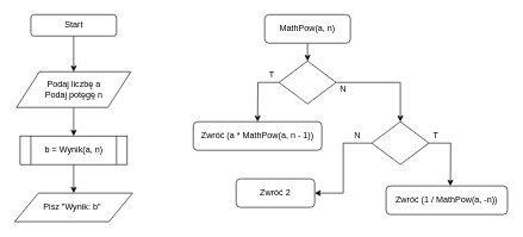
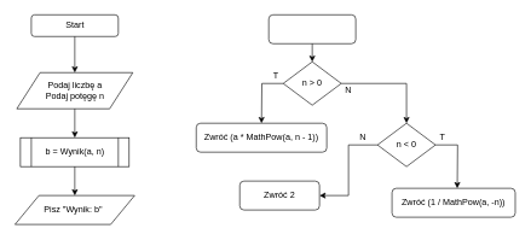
  <mxCell id="0" />
  <mxCell id="1" parent="0" />
  <mxCell id="2" value="" style="rounded=1;whiteSpace=wrap;html=1;" vertex="1" parent="1"><mxGeometry x="42.5" y="20" width="120" height="30" as="geometry" /></mxCell>
  <mxCell id="3" value="Start" style="text;html=1;strokeColor=none;fillColor=none;align=center;verticalAlign=middle;whiteSpace=wrap;rounded=0;" vertex="1" parent="1"><mxGeometry x="82.5" y="25" width="40" height="20" as="geometry" /></mxCell>
  <mxCell id="4" value="" style="shape=parallelogram;perimeter=parallelogramPerimeter;whiteSpace=wrap;html=1;" vertex="1" parent="1"><mxGeometry x="22.5" y="100" width="160" height="50" as="geometry" /></mxCell>
  <mxCell id="5" value="Podaj liczbę a&lt;br&gt;Podaj potęgę n" style="text;html=1;strokeColor=none;fillColor=none;align=center;verticalAlign=middle;whiteSpace=wrap;rounded=0;" vertex="1" parent="1"><mxGeometry x="42.5" y="105" width="120" height="40" as="geometry" /></mxCell>
  <mxCell id="6" value="" style="endArrow=classic;html=1;exitX=0.5;exitY=1;exitDx=0;exitDy=0;entryX=0.5;entryY=0;entryDx=0;entryDy=0;" edge="1" parent="1" source="2" target="4"><mxGeometry width="50" height="50" relative="1" as="geometry"><mxPoint x="92.5" y="310" as="sourcePoint" /><mxPoint x="132.5" y="90" as="targetPoint" /></mxGeometry></mxCell>
  <mxCell id="7" value="" style="shape=process;whiteSpace=wrap;html=1;backgroundOutline=1;" vertex="1" parent="1"><mxGeometry x="27.5" y="190" width="150" height="40" as="geometry" /></mxCell>
  <mxCell id="8" value="b = Wynik(a, n)" style="text;html=1;strokeColor=none;fillColor=none;align=center;verticalAlign=middle;whiteSpace=wrap;rounded=0;" vertex="1" parent="1"><mxGeometry x="47.5" y="200" width="110" height="20" as="geometry" /></mxCell>
  <mxCell id="9" value="" style="endArrow=classic;html=1;exitX=0.5;exitY=1;exitDx=0;exitDy=0;entryX=0.5;entryY=0;entryDx=0;entryDy=0;" edge="1" parent="1" source="4" target="7"><mxGeometry width="50" height="50" relative="1" as="geometry"><mxPoint x="92.5" y="310" as="sourcePoint" /><mxPoint x="142.5" y="260" as="targetPoint" /></mxGeometry></mxCell>
  <mxCell id="10" value="" style="shape=parallelogram;perimeter=parallelogramPerimeter;whiteSpace=wrap;html=1;" vertex="1" parent="1"><mxGeometry x="20" y="270" width="165" height="40" as="geometry" /></mxCell>
  <mxCell id="11" value="Pisz &quot;Wynik: b&quot;" style="text;html=1;strokeColor=none;fillColor=none;align=center;verticalAlign=middle;whiteSpace=wrap;rounded=0;" vertex="1" parent="1"><mxGeometry x="42.5" y="280" width="115" height="20" as="geometry" /></mxCell>
  <mxCell id="12" value="" style="endArrow=classic;html=1;exitX=0.5;exitY=1;exitDx=0;exitDy=0;entryX=0.5;entryY=0;entryDx=0;entryDy=0;" edge="1" parent="1" source="7" target="10"><mxGeometry width="50" height="50" relative="1" as="geometry"><mxPoint x="82.5" y="320" as="sourcePoint" /><mxPoint x="102.5" y="260" as="targetPoint" /></mxGeometry></mxCell>
  <mxCell id="13" value="" style="rounded=1;whiteSpace=wrap;html=1;" vertex="1" parent="1"><mxGeometry x="370" y="20" width="120" height="40" as="geometry" /></mxCell>
- <mxCell id="14" value="MathPow(a, n)" style="text;html=1;strokeColor=none;fillColor=none;align=center;verticalAlign=middle;whiteSpace=wrap;rounded=0;" vertex="1" parent="1"><mxGeometry x="380" y="30" width="100" height="20" as="geometry" /></mxCell>
  <mxCell id="15" value="" style="edgeStyle=orthogonalEdgeStyle;rounded=0;orthogonalLoop=1;jettySize=auto;html=1;entryX=0.5;entryY=0;entryDx=0;entryDy=0;" edge="1" parent="1" source="17" target="22"><mxGeometry relative="1" as="geometry"><mxPoint x="550" y="115" as="targetPoint" /></mxGeometry></mxCell>
  <mxCell id="16" value="" style="edgeStyle=orthogonalEdgeStyle;rounded=0;orthogonalLoop=1;jettySize=auto;html=1;" edge="1" parent="1" source="17"><mxGeometry relative="1" as="geometry"><mxPoint x="360" y="170" as="targetPoint" /></mxGeometry></mxCell>
  <mxCell id="17" value="" style="rhombus;whiteSpace=wrap;html=1;" vertex="1" parent="1"><mxGeometry x="390" y="85" width="80" height="60" as="geometry" /></mxCell>
  <mxCell id="18" value="" style="endArrow=classic;html=1;exitX=0.5;exitY=1;exitDx=0;exitDy=0;entryX=0.5;entryY=0;entryDx=0;entryDy=0;" edge="1" parent="1" source="13" target="17"><mxGeometry width="50" height="50" relative="1" as="geometry"><mxPoint x="250" y="320" as="sourcePoint" /><mxPoint x="300" y="270" as="targetPoint" /></mxGeometry></mxCell>
+ <mxCell id="19" value="n &amp;gt; 0" style="text;html=1;strokeColor=none;fillColor=none;align=center;verticalAlign=middle;whiteSpace=wrap;rounded=0;" vertex="1" parent="1"><mxGeometry x="410" y="105" width="40" height="20" as="geometry" /></mxCell>
  <mxCell id="20" value="" style="edgeStyle=orthogonalEdgeStyle;rounded=0;orthogonalLoop=1;jettySize=auto;html=1;" edge="1" parent="1" source="22"><mxGeometry relative="1" as="geometry"><mxPoint x="630" y="260" as="targetPoint" /></mxGeometry></mxCell>
  <mxCell id="21" value="" style="edgeStyle=orthogonalEdgeStyle;rounded=0;orthogonalLoop=1;jettySize=auto;html=1;" edge="1" parent="1" source="22"><mxGeometry relative="1" as="geometry"><mxPoint x="440" y="270" as="targetPoint" /><Array as="points"><mxPoint x="480" y="200" /><mxPoint x="480" y="270" /></Array></mxGeometry></mxCell>
  <mxCell id="22" value="" style="rhombus;whiteSpace=wrap;html=1;" vertex="1" parent="1"><mxGeometry x="520" y="170" width="80" height="60" as="geometry" /></mxCell>
+ <mxCell id="23" value="n &amp;lt; 0" style="text;html=1;strokeColor=none;fillColor=none;align=center;verticalAlign=middle;whiteSpace=wrap;rounded=0;" vertex="1" parent="1"><mxGeometry x="540" y="190" width="40" height="20" as="geometry" /></mxCell>
  <mxCell id="24" value="" style="rounded=1;whiteSpace=wrap;html=1;" vertex="1" parent="1"><mxGeometry x="270" y="170" width="180" height="40" as="geometry" /></mxCell>
  <mxCell id="25" value="" style="rounded=1;whiteSpace=wrap;html=1;" vertex="1" parent="1"><mxGeometry x="540" y="260" width="170" height="40" as="geometry" /></mxCell>
  <mxCell id="26" value="Zwróć (1 / MathPow(a, -n))" style="text;html=1;strokeColor=none;fillColor=none;align=center;verticalAlign=middle;whiteSpace=wrap;rounded=0;" vertex="1" parent="1"><mxGeometry x="550" y="270" width="150" height="20" as="geometry" /></mxCell>
  <mxCell id="27" value="N" style="text;html=1;strokeColor=none;fillColor=none;align=center;verticalAlign=middle;whiteSpace=wrap;rounded=0;" vertex="1" parent="1"><mxGeometry x="460" y="115" width="40" height="20" as="geometry" /></mxCell>
  <mxCell id="28" value="T" style="text;html=1;strokeColor=none;fillColor=none;align=center;verticalAlign=middle;whiteSpace=wrap;rounded=0;" vertex="1" parent="1"><mxGeometry x="590" y="180" width="40" height="20" as="geometry" /></mxCell>
  <mxCell id="29" value="Zwróć (a * MathPow(a, n - 1))" style="text;html=1;strokeColor=none;fillColor=none;align=center;verticalAlign=middle;whiteSpace=wrap;rounded=0;" vertex="1" parent="1"><mxGeometry x="280" y="180" width="160" height="20" as="geometry" /></mxCell>
  <mxCell id="30" value="" style="rounded=1;whiteSpace=wrap;html=1;" vertex="1" parent="1"><mxGeometry x="330" y="250" width="110" height="40" as="geometry" /></mxCell>
  <mxCell id="31" value="Zwróć 2" style="text;html=1;strokeColor=none;fillColor=none;align=center;verticalAlign=middle;whiteSpace=wrap;rounded=0;" vertex="1" parent="1"><mxGeometry x="360" y="260" width="50" height="20" as="geometry" /></mxCell>
  <mxCell id="32" value="T" style="text;html=1;strokeColor=none;fillColor=none;align=center;verticalAlign=middle;whiteSpace=wrap;rounded=0;" vertex="1" parent="1"><mxGeometry x="360" y="95" width="40" height="20" as="geometry" /></mxCell>
  <mxCell id="33" value="N" style="text;html=1;strokeColor=none;fillColor=none;align=center;verticalAlign=middle;whiteSpace=wrap;rounded=0;" vertex="1" parent="1"><mxGeometry x="480" y="180" width="40" height="20" as="geometry" /></mxCell>
